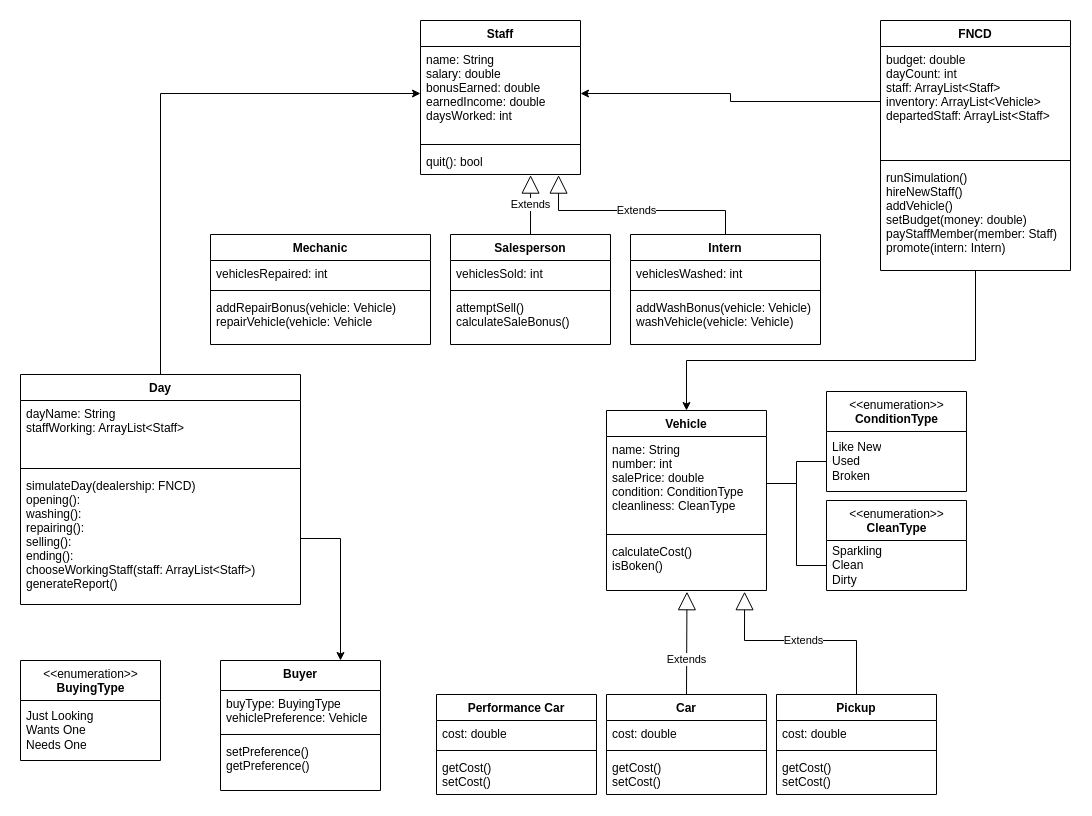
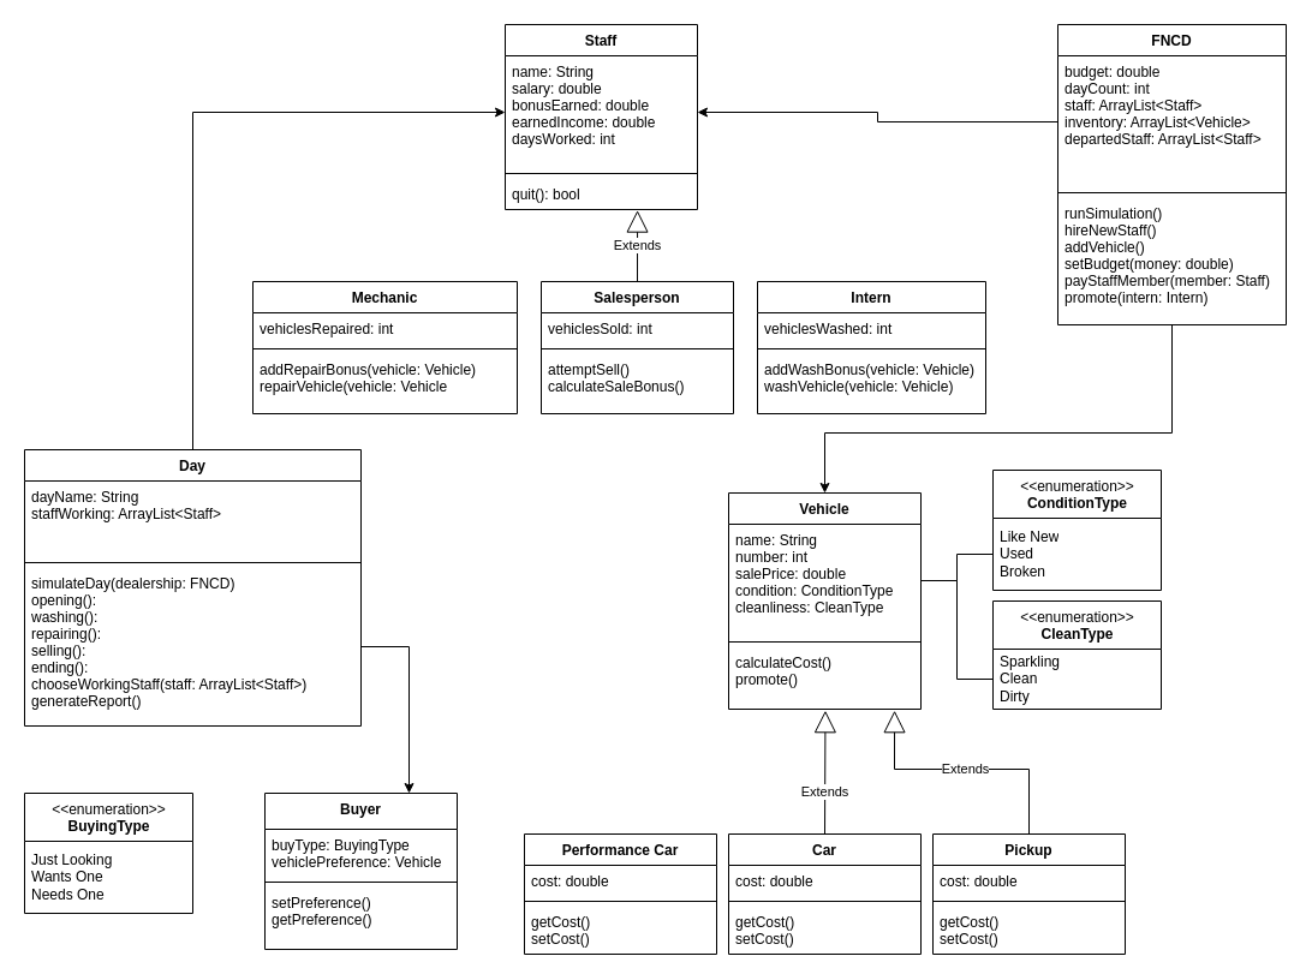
  <mxCell id="0" />
  <mxCell id="1" parent="0" />
  <mxCell id="2" value="Staff" style="swimlane;fontStyle=1;align=center;verticalAlign=top;childLayout=stackLayout;horizontal=1;startSize=26;horizontalStack=0;resizeParent=1;resizeParentMax=0;resizeLast=0;collapsible=1;marginBottom=0;" vertex="1" parent="1"><mxGeometry x="420" y="20" width="160" height="154" as="geometry" /></mxCell>
  <mxCell id="3" value="name: String&#10;salary: double&#10;bonusEarned: double&#10;earnedIncome: double&#10;daysWorked: int" style="text;strokeColor=none;fillColor=none;align=left;verticalAlign=top;spacingLeft=4;spacingRight=4;overflow=hidden;rotatable=0;points=[[0,0.5],[1,0.5]];portConstraint=eastwest;" vertex="1" parent="2"><mxGeometry y="26" width="160" height="94" as="geometry" /></mxCell>
  <mxCell id="4" value="" style="line;strokeWidth=1;fillColor=none;align=left;verticalAlign=middle;spacingTop=-1;spacingLeft=3;spacingRight=3;rotatable=0;labelPosition=right;points=[];portConstraint=eastwest;strokeColor=inherit;" vertex="1" parent="2"><mxGeometry y="120" width="160" height="8" as="geometry" /></mxCell>
  <mxCell id="5" value="quit(): bool" style="text;strokeColor=none;fillColor=none;align=left;verticalAlign=top;spacingLeft=4;spacingRight=4;overflow=hidden;rotatable=0;points=[[0,0.5],[1,0.5]];portConstraint=eastwest;" vertex="1" parent="2"><mxGeometry y="128" width="160" height="26" as="geometry" /></mxCell>
  <mxCell id="6" value="Salesperson" style="swimlane;fontStyle=1;align=center;verticalAlign=top;childLayout=stackLayout;horizontal=1;startSize=26;horizontalStack=0;resizeParent=1;resizeParentMax=0;resizeLast=0;collapsible=1;marginBottom=0;" vertex="1" parent="1"><mxGeometry x="450" y="234" width="160" height="110" as="geometry" /></mxCell>
  <mxCell id="7" value="vehiclesSold: int" style="text;strokeColor=none;fillColor=none;align=left;verticalAlign=top;spacingLeft=4;spacingRight=4;overflow=hidden;rotatable=0;points=[[0,0.5],[1,0.5]];portConstraint=eastwest;" vertex="1" parent="6"><mxGeometry y="26" width="160" height="26" as="geometry" /></mxCell>
  <mxCell id="8" value="" style="line;strokeWidth=1;fillColor=none;align=left;verticalAlign=middle;spacingTop=-1;spacingLeft=3;spacingRight=3;rotatable=0;labelPosition=right;points=[];portConstraint=eastwest;strokeColor=inherit;" vertex="1" parent="6"><mxGeometry y="52" width="160" height="8" as="geometry" /></mxCell>
  <mxCell id="9" value="attemptSell()&#10;calculateSaleBonus()" style="text;strokeColor=none;fillColor=none;align=left;verticalAlign=top;spacingLeft=4;spacingRight=4;overflow=hidden;rotatable=0;points=[[0,0.5],[1,0.5]];portConstraint=eastwest;" vertex="1" parent="6"><mxGeometry y="60" width="160" height="50" as="geometry" /></mxCell>
  <mxCell id="10" value="Intern" style="swimlane;fontStyle=1;align=center;verticalAlign=top;childLayout=stackLayout;horizontal=1;startSize=26;horizontalStack=0;resizeParent=1;resizeParentMax=0;resizeLast=0;collapsible=1;marginBottom=0;" vertex="1" parent="1"><mxGeometry x="630" y="234" width="190" height="110" as="geometry" /></mxCell>
  <mxCell id="11" value="vehiclesWashed: int" style="text;strokeColor=none;fillColor=none;align=left;verticalAlign=top;spacingLeft=4;spacingRight=4;overflow=hidden;rotatable=0;points=[[0,0.5],[1,0.5]];portConstraint=eastwest;" vertex="1" parent="10"><mxGeometry y="26" width="190" height="26" as="geometry" /></mxCell>
  <mxCell id="12" value="" style="line;strokeWidth=1;fillColor=none;align=left;verticalAlign=middle;spacingTop=-1;spacingLeft=3;spacingRight=3;rotatable=0;labelPosition=right;points=[];portConstraint=eastwest;strokeColor=inherit;" vertex="1" parent="10"><mxGeometry y="52" width="190" height="8" as="geometry" /></mxCell>
  <mxCell id="13" value="addWashBonus(vehicle: Vehicle)&#10;washVehicle(vehicle: Vehicle)" style="text;strokeColor=none;fillColor=none;align=left;verticalAlign=top;spacingLeft=4;spacingRight=4;overflow=hidden;rotatable=0;points=[[0,0.5],[1,0.5]];portConstraint=eastwest;" vertex="1" parent="10"><mxGeometry y="60" width="190" height="50" as="geometry" /></mxCell>
  <mxCell id="14" value="Mechanic" style="swimlane;fontStyle=1;align=center;verticalAlign=top;childLayout=stackLayout;horizontal=1;startSize=26;horizontalStack=0;resizeParent=1;resizeParentMax=0;resizeLast=0;collapsible=1;marginBottom=0;" vertex="1" parent="1"><mxGeometry x="210" y="234" width="220" height="110" as="geometry" /></mxCell>
  <mxCell id="15" value="vehiclesRepaired: int" style="text;strokeColor=none;fillColor=none;align=left;verticalAlign=top;spacingLeft=4;spacingRight=4;overflow=hidden;rotatable=0;points=[[0,0.5],[1,0.5]];portConstraint=eastwest;" vertex="1" parent="14"><mxGeometry y="26" width="220" height="26" as="geometry" /></mxCell>
  <mxCell id="16" value="" style="line;strokeWidth=1;fillColor=none;align=left;verticalAlign=middle;spacingTop=-1;spacingLeft=3;spacingRight=3;rotatable=0;labelPosition=right;points=[];portConstraint=eastwest;strokeColor=inherit;" vertex="1" parent="14"><mxGeometry y="52" width="220" height="8" as="geometry" /></mxCell>
  <mxCell id="17" value="addRepairBonus(vehicle: Vehicle)&#10;repairVehicle(vehicle: Vehicle" style="text;strokeColor=none;fillColor=none;align=left;verticalAlign=top;spacingLeft=4;spacingRight=4;overflow=hidden;rotatable=0;points=[[0,0.5],[1,0.5]];portConstraint=eastwest;" vertex="1" parent="14"><mxGeometry y="60" width="220" height="50" as="geometry" /></mxCell>
  <mxCell id="18" value="Extends" style="endArrow=block;endSize=16;endFill=0;html=1;rounded=0;exitX=0.5;exitY=0;exitDx=0;exitDy=0;entryX=0.688;entryY=1.023;entryDx=0;entryDy=0;entryPerimeter=0;" edge="1" parent="1" source="6" target="5"><mxGeometry width="160" relative="1" as="geometry"><mxPoint x="620" y="220" as="sourcePoint" /><mxPoint x="590" y="180" as="targetPoint" /></mxGeometry></mxCell>
- <mxCell id="19" value="Extends" style="endArrow=block;endSize=16;endFill=0;html=1;rounded=0;exitX=0.5;exitY=0;exitDx=0;exitDy=0;entryX=0.863;entryY=1.023;entryDx=0;entryDy=0;entryPerimeter=0;" edge="1" parent="1" source="10" target="5"><mxGeometry width="160" relative="1" as="geometry"><mxPoint x="600" y="244" as="sourcePoint" /><mxPoint x="600" y="180" as="targetPoint" /><Array as="points"><mxPoint x="725" y="210" /><mxPoint x="558" y="210" /></Array></mxGeometry></mxCell>
  <mxCell id="20" value="Vehicle" style="swimlane;fontStyle=1;align=center;verticalAlign=top;childLayout=stackLayout;horizontal=1;startSize=26;horizontalStack=0;resizeParent=1;resizeParentMax=0;resizeLast=0;collapsible=1;marginBottom=0;" vertex="1" parent="1"><mxGeometry x="606" y="410" width="160" height="180" as="geometry" /></mxCell>
  <mxCell id="21" value="name: String&#10;number: int&#10;salePrice: double&#10;condition: ConditionType&#10;cleanliness: CleanType" style="text;strokeColor=none;fillColor=none;align=left;verticalAlign=top;spacingLeft=4;spacingRight=4;overflow=hidden;rotatable=0;points=[[0,0.5],[1,0.5]];portConstraint=eastwest;" vertex="1" parent="20"><mxGeometry y="26" width="160" height="94" as="geometry" /></mxCell>
  <mxCell id="22" value="" style="line;strokeWidth=1;fillColor=none;align=left;verticalAlign=middle;spacingTop=-1;spacingLeft=3;spacingRight=3;rotatable=0;labelPosition=right;points=[];portConstraint=eastwest;strokeColor=inherit;" vertex="1" parent="20"><mxGeometry y="120" width="160" height="8" as="geometry" /></mxCell>
- <mxCell id="23" value="calculateCost()&#10;isBoken()" style="text;strokeColor=none;fillColor=none;align=left;verticalAlign=top;spacingLeft=4;spacingRight=4;overflow=hidden;rotatable=0;points=[[0,0.5],[1,0.5]];portConstraint=eastwest;" vertex="1" parent="20"><mxGeometry y="128" width="160" height="52" as="geometry" /></mxCell>
+ <mxCell id="23" value="calculateCost()&#10;promote()" style="text;strokeColor=none;fillColor=none;align=left;verticalAlign=top;spacingLeft=4;spacingRight=4;overflow=hidden;rotatable=0;points=[[0,0.5],[1,0.5]];portConstraint=eastwest;" vertex="1" parent="20"><mxGeometry y="128" width="160" height="52" as="geometry" /></mxCell>
  <mxCell id="24" value="Car" style="swimlane;fontStyle=1;align=center;verticalAlign=top;childLayout=stackLayout;horizontal=1;startSize=26;horizontalStack=0;resizeParent=1;resizeParentMax=0;resizeLast=0;collapsible=1;marginBottom=0;" vertex="1" parent="1"><mxGeometry x="606" y="694" width="160" height="100" as="geometry" /></mxCell>
  <mxCell id="25" value="cost: double" style="text;strokeColor=none;fillColor=none;align=left;verticalAlign=top;spacingLeft=4;spacingRight=4;overflow=hidden;rotatable=0;points=[[0,0.5],[1,0.5]];portConstraint=eastwest;" vertex="1" parent="24"><mxGeometry y="26" width="160" height="26" as="geometry" /></mxCell>
  <mxCell id="26" value="" style="line;strokeWidth=1;fillColor=none;align=left;verticalAlign=middle;spacingTop=-1;spacingLeft=3;spacingRight=3;rotatable=0;labelPosition=right;points=[];portConstraint=eastwest;strokeColor=inherit;" vertex="1" parent="24"><mxGeometry y="52" width="160" height="8" as="geometry" /></mxCell>
  <mxCell id="27" value="getCost()&#10;setCost()" style="text;strokeColor=none;fillColor=none;align=left;verticalAlign=top;spacingLeft=4;spacingRight=4;overflow=hidden;rotatable=0;points=[[0,0.5],[1,0.5]];portConstraint=eastwest;" vertex="1" parent="24"><mxGeometry y="60" width="160" height="40" as="geometry" /></mxCell>
  <mxCell id="28" value="Pickup" style="swimlane;fontStyle=1;align=center;verticalAlign=top;childLayout=stackLayout;horizontal=1;startSize=26;horizontalStack=0;resizeParent=1;resizeParentMax=0;resizeLast=0;collapsible=1;marginBottom=0;" vertex="1" parent="1"><mxGeometry x="776" y="694" width="160" height="100" as="geometry" /></mxCell>
  <mxCell id="29" value="cost: double" style="text;strokeColor=none;fillColor=none;align=left;verticalAlign=top;spacingLeft=4;spacingRight=4;overflow=hidden;rotatable=0;points=[[0,0.5],[1,0.5]];portConstraint=eastwest;" vertex="1" parent="28"><mxGeometry y="26" width="160" height="26" as="geometry" /></mxCell>
  <mxCell id="30" value="" style="line;strokeWidth=1;fillColor=none;align=left;verticalAlign=middle;spacingTop=-1;spacingLeft=3;spacingRight=3;rotatable=0;labelPosition=right;points=[];portConstraint=eastwest;strokeColor=inherit;" vertex="1" parent="28"><mxGeometry y="52" width="160" height="8" as="geometry" /></mxCell>
  <mxCell id="31" value="getCost()&#10;setCost()" style="text;strokeColor=none;fillColor=none;align=left;verticalAlign=top;spacingLeft=4;spacingRight=4;overflow=hidden;rotatable=0;points=[[0,0.5],[1,0.5]];portConstraint=eastwest;" vertex="1" parent="28"><mxGeometry y="60" width="160" height="40" as="geometry" /></mxCell>
  <mxCell id="32" value="Performance Car" style="swimlane;fontStyle=1;align=center;verticalAlign=top;childLayout=stackLayout;horizontal=1;startSize=26;horizontalStack=0;resizeParent=1;resizeParentMax=0;resizeLast=0;collapsible=1;marginBottom=0;" vertex="1" parent="1"><mxGeometry x="436" y="694" width="160" height="100" as="geometry" /></mxCell>
  <mxCell id="33" value="cost: double" style="text;strokeColor=none;fillColor=none;align=left;verticalAlign=top;spacingLeft=4;spacingRight=4;overflow=hidden;rotatable=0;points=[[0,0.5],[1,0.5]];portConstraint=eastwest;" vertex="1" parent="32"><mxGeometry y="26" width="160" height="26" as="geometry" /></mxCell>
  <mxCell id="34" value="" style="line;strokeWidth=1;fillColor=none;align=left;verticalAlign=middle;spacingTop=-1;spacingLeft=3;spacingRight=3;rotatable=0;labelPosition=right;points=[];portConstraint=eastwest;strokeColor=inherit;" vertex="1" parent="32"><mxGeometry y="52" width="160" height="8" as="geometry" /></mxCell>
  <mxCell id="35" value="getCost()&#10;setCost()" style="text;strokeColor=none;fillColor=none;align=left;verticalAlign=top;spacingLeft=4;spacingRight=4;overflow=hidden;rotatable=0;points=[[0,0.5],[1,0.5]];portConstraint=eastwest;" vertex="1" parent="32"><mxGeometry y="60" width="160" height="40" as="geometry" /></mxCell>
  <mxCell id="36" value="Extends" style="endArrow=block;endSize=16;endFill=0;html=1;rounded=0;exitX=0.5;exitY=0;exitDx=0;exitDy=0;entryX=0.503;entryY=1.023;entryDx=0;entryDy=0;entryPerimeter=0;" edge="1" parent="1" source="24" target="23"><mxGeometry x="-0.327" width="160" relative="1" as="geometry"><mxPoint x="716" y="629" as="sourcePoint" /><mxPoint x="686" y="589" as="targetPoint" /><mxPoint as="offset" /></mxGeometry></mxCell>
  <mxCell id="37" value="Extends" style="endArrow=block;endSize=16;endFill=0;html=1;rounded=0;exitX=0.5;exitY=0;exitDx=0;exitDy=0;entryX=0.863;entryY=1.023;entryDx=0;entryDy=0;entryPerimeter=0;" edge="1" parent="1" source="28" target="23"><mxGeometry width="160" relative="1" as="geometry"><mxPoint x="696" y="653" as="sourcePoint" /><mxPoint x="696" y="589" as="targetPoint" /><Array as="points"><mxPoint x="856" y="640" /><mxPoint x="744" y="640" /></Array></mxGeometry></mxCell>
  <mxCell id="38" value="FNCD" style="swimlane;fontStyle=1;align=center;verticalAlign=top;childLayout=stackLayout;horizontal=1;startSize=26;horizontalStack=0;resizeParent=1;resizeParentMax=0;resizeLast=0;collapsible=1;marginBottom=0;" vertex="1" parent="1"><mxGeometry x="880" y="20" width="190" height="250" as="geometry" /></mxCell>
  <mxCell id="39" value="budget: double&#10;dayCount: int&#10;staff: ArrayList&lt;Staff&gt;&#10;inventory: ArrayList&lt;Vehicle&gt;&#10;departedStaff: ArrayList&lt;Staff&gt;" style="text;strokeColor=none;fillColor=none;align=left;verticalAlign=top;spacingLeft=4;spacingRight=4;overflow=hidden;rotatable=0;points=[[0,0.5],[1,0.5]];portConstraint=eastwest;" vertex="1" parent="38"><mxGeometry y="26" width="190" height="110" as="geometry" /></mxCell>
  <mxCell id="40" value="" style="line;strokeWidth=1;fillColor=none;align=left;verticalAlign=middle;spacingTop=-1;spacingLeft=3;spacingRight=3;rotatable=0;labelPosition=right;points=[];portConstraint=eastwest;strokeColor=inherit;" vertex="1" parent="38"><mxGeometry y="136" width="190" height="8" as="geometry" /></mxCell>
  <mxCell id="41" value="runSimulation()&#10;hireNewStaff()&#10;addVehicle()&#10;setBudget(money: double)&#10;payStaffMember(member: Staff)&#10;promote(intern: Intern)" style="text;strokeColor=none;fillColor=none;align=left;verticalAlign=top;spacingLeft=4;spacingRight=4;overflow=hidden;rotatable=0;points=[[0,0.5],[1,0.5]];portConstraint=eastwest;" vertex="1" parent="38"><mxGeometry y="144" width="190" height="106" as="geometry" /></mxCell>
  <mxCell id="42" style="edgeStyle=orthogonalEdgeStyle;rounded=0;orthogonalLoop=1;jettySize=auto;html=1;entryX=0;entryY=0.5;entryDx=0;entryDy=0;" edge="1" parent="1" source="43" target="3"><mxGeometry relative="1" as="geometry" /></mxCell>
  <mxCell id="43" value="Day" style="swimlane;fontStyle=1;align=center;verticalAlign=top;childLayout=stackLayout;horizontal=1;startSize=26;horizontalStack=0;resizeParent=1;resizeParentMax=0;resizeLast=0;collapsible=1;marginBottom=0;" vertex="1" parent="1"><mxGeometry x="20" y="374" width="280" height="230" as="geometry" /></mxCell>
  <mxCell id="44" value="dayName: String&#10;staffWorking: ArrayList&lt;Staff&gt;" style="text;strokeColor=none;fillColor=none;align=left;verticalAlign=top;spacingLeft=4;spacingRight=4;overflow=hidden;rotatable=0;points=[[0,0.5],[1,0.5]];portConstraint=eastwest;" vertex="1" parent="43"><mxGeometry y="26" width="280" height="64" as="geometry" /></mxCell>
  <mxCell id="45" value="" style="line;strokeWidth=1;fillColor=none;align=left;verticalAlign=middle;spacingTop=-1;spacingLeft=3;spacingRight=3;rotatable=0;labelPosition=right;points=[];portConstraint=eastwest;strokeColor=inherit;" vertex="1" parent="43"><mxGeometry y="90" width="280" height="8" as="geometry" /></mxCell>
  <mxCell id="46" value="simulateDay(dealership: FNCD)&#10;opening(): &#10;washing():&#10;repairing():&#10;selling():&#10;ending():&#10;chooseWorkingStaff(staff: ArrayList&lt;Staff&gt;)&#10;generateReport()" style="text;strokeColor=none;fillColor=none;align=left;verticalAlign=top;spacingLeft=4;spacingRight=4;overflow=hidden;rotatable=0;points=[[0,0.5],[1,0.5]];portConstraint=eastwest;" vertex="1" parent="43"><mxGeometry y="98" width="280" height="132" as="geometry" /></mxCell>
  <mxCell id="47" value="&amp;lt;&amp;lt;enumeration&amp;gt;&amp;gt;&lt;br&gt;&lt;b&gt;ConditionType&lt;/b&gt;" style="swimlane;fontStyle=0;align=center;verticalAlign=top;childLayout=stackLayout;horizontal=1;startSize=40;horizontalStack=0;resizeParent=1;resizeParentMax=0;resizeLast=0;collapsible=0;marginBottom=0;html=1;" vertex="1" parent="1"><mxGeometry x="826" y="391" width="140" height="100" as="geometry" /></mxCell>
  <mxCell id="48" value="Like New&lt;br&gt;Used&lt;br&gt;Broken" style="text;html=1;strokeColor=none;fillColor=none;align=left;verticalAlign=middle;spacingLeft=4;spacingRight=4;overflow=hidden;rotatable=0;points=[[0,0.5],[1,0.5]];portConstraint=eastwest;" vertex="1" parent="47"><mxGeometry y="40" width="140" height="60" as="geometry" /></mxCell>
  <mxCell id="49" value="&amp;lt;&amp;lt;enumeration&amp;gt;&amp;gt;&lt;br&gt;&lt;b&gt;CleanType&lt;/b&gt;" style="swimlane;fontStyle=0;align=center;verticalAlign=top;childLayout=stackLayout;horizontal=1;startSize=40;horizontalStack=0;resizeParent=1;resizeParentMax=0;resizeLast=0;collapsible=0;marginBottom=0;html=1;" vertex="1" parent="1"><mxGeometry x="826" y="500" width="140" height="90" as="geometry" /></mxCell>
  <mxCell id="50" value="Sparkling&lt;br&gt;Clean&lt;br&gt;Dirty" style="text;html=1;strokeColor=none;fillColor=none;align=left;verticalAlign=middle;spacingLeft=4;spacingRight=4;overflow=hidden;rotatable=0;points=[[0,0.5],[1,0.5]];portConstraint=eastwest;" vertex="1" parent="49"><mxGeometry y="40" width="140" height="50" as="geometry" /></mxCell>
  <mxCell id="51" value="" style="endArrow=none;html=1;edgeStyle=orthogonalEdgeStyle;rounded=0;entryX=0;entryY=0.5;entryDx=0;entryDy=0;exitX=1;exitY=0.5;exitDx=0;exitDy=0;" edge="1" parent="1" source="21" target="50"><mxGeometry relative="1" as="geometry"><mxPoint x="776" y="565" as="sourcePoint" /><mxPoint x="936" y="565" as="targetPoint" /></mxGeometry></mxCell>
  <mxCell id="52" value="" style="endArrow=none;html=1;edgeStyle=orthogonalEdgeStyle;rounded=0;entryX=0;entryY=0.5;entryDx=0;entryDy=0;exitX=1;exitY=0.5;exitDx=0;exitDy=0;" edge="1" parent="1" source="21" target="48"><mxGeometry relative="1" as="geometry"><mxPoint x="636" y="410" as="sourcePoint" /><mxPoint x="796" y="410" as="targetPoint" /></mxGeometry></mxCell>
  <mxCell id="53" value="Buyer" style="swimlane;fontStyle=1;align=center;verticalAlign=top;childLayout=stackLayout;horizontal=1;startSize=30;horizontalStack=0;resizeParent=1;resizeParentMax=0;resizeLast=0;collapsible=1;marginBottom=0;" vertex="1" parent="1"><mxGeometry x="220" y="660" width="160" height="130" as="geometry" /></mxCell>
  <mxCell id="54" value="buyType: BuyingType&#10;vehiclePreference: Vehicle" style="text;strokeColor=none;fillColor=none;align=left;verticalAlign=top;spacingLeft=4;spacingRight=4;overflow=hidden;rotatable=0;points=[[0,0.5],[1,0.5]];portConstraint=eastwest;" vertex="1" parent="53"><mxGeometry y="30" width="160" height="40" as="geometry" /></mxCell>
  <mxCell id="55" value="" style="line;strokeWidth=1;fillColor=none;align=left;verticalAlign=middle;spacingTop=-1;spacingLeft=3;spacingRight=3;rotatable=0;labelPosition=right;points=[];portConstraint=eastwest;strokeColor=inherit;" vertex="1" parent="53"><mxGeometry y="70" width="160" height="8" as="geometry" /></mxCell>
  <mxCell id="56" value="setPreference()&#10;getPreference()&#10;" style="text;strokeColor=none;fillColor=none;align=left;verticalAlign=top;spacingLeft=4;spacingRight=4;overflow=hidden;rotatable=0;points=[[0,0.5],[1,0.5]];portConstraint=eastwest;" vertex="1" parent="53"><mxGeometry y="78" width="160" height="52" as="geometry" /></mxCell>
  <mxCell id="57" value="&amp;lt;&amp;lt;enumeration&amp;gt;&amp;gt;&lt;br&gt;&lt;b&gt;BuyingType&lt;/b&gt;" style="swimlane;fontStyle=0;align=center;verticalAlign=top;childLayout=stackLayout;horizontal=1;startSize=40;horizontalStack=0;resizeParent=1;resizeParentMax=0;resizeLast=0;collapsible=0;marginBottom=0;html=1;" vertex="1" parent="1"><mxGeometry x="20" y="660" width="140" height="100" as="geometry" /></mxCell>
  <mxCell id="58" value="Just Looking&lt;br&gt;Wants One&lt;br&gt;Needs One" style="text;html=1;strokeColor=none;fillColor=none;align=left;verticalAlign=middle;spacingLeft=4;spacingRight=4;overflow=hidden;rotatable=0;points=[[0,0.5],[1,0.5]];portConstraint=eastwest;" vertex="1" parent="57"><mxGeometry y="40" width="140" height="60" as="geometry" /></mxCell>
  <mxCell id="59" style="edgeStyle=orthogonalEdgeStyle;rounded=0;orthogonalLoop=1;jettySize=auto;html=1;entryX=1;entryY=0.5;entryDx=0;entryDy=0;" edge="1" parent="1" source="39" target="3"><mxGeometry relative="1" as="geometry" /></mxCell>
  <mxCell id="60" style="edgeStyle=orthogonalEdgeStyle;rounded=0;orthogonalLoop=1;jettySize=auto;html=1;" edge="1" parent="1" source="41" target="20"><mxGeometry relative="1" as="geometry"><Array as="points"><mxPoint x="975" y="360" /><mxPoint x="686" y="360" /></Array></mxGeometry></mxCell>
  <mxCell id="61" style="edgeStyle=orthogonalEdgeStyle;rounded=0;orthogonalLoop=1;jettySize=auto;html=1;entryX=0.75;entryY=0;entryDx=0;entryDy=0;" edge="1" parent="1" source="46" target="53"><mxGeometry relative="1" as="geometry" /></mxCell>
